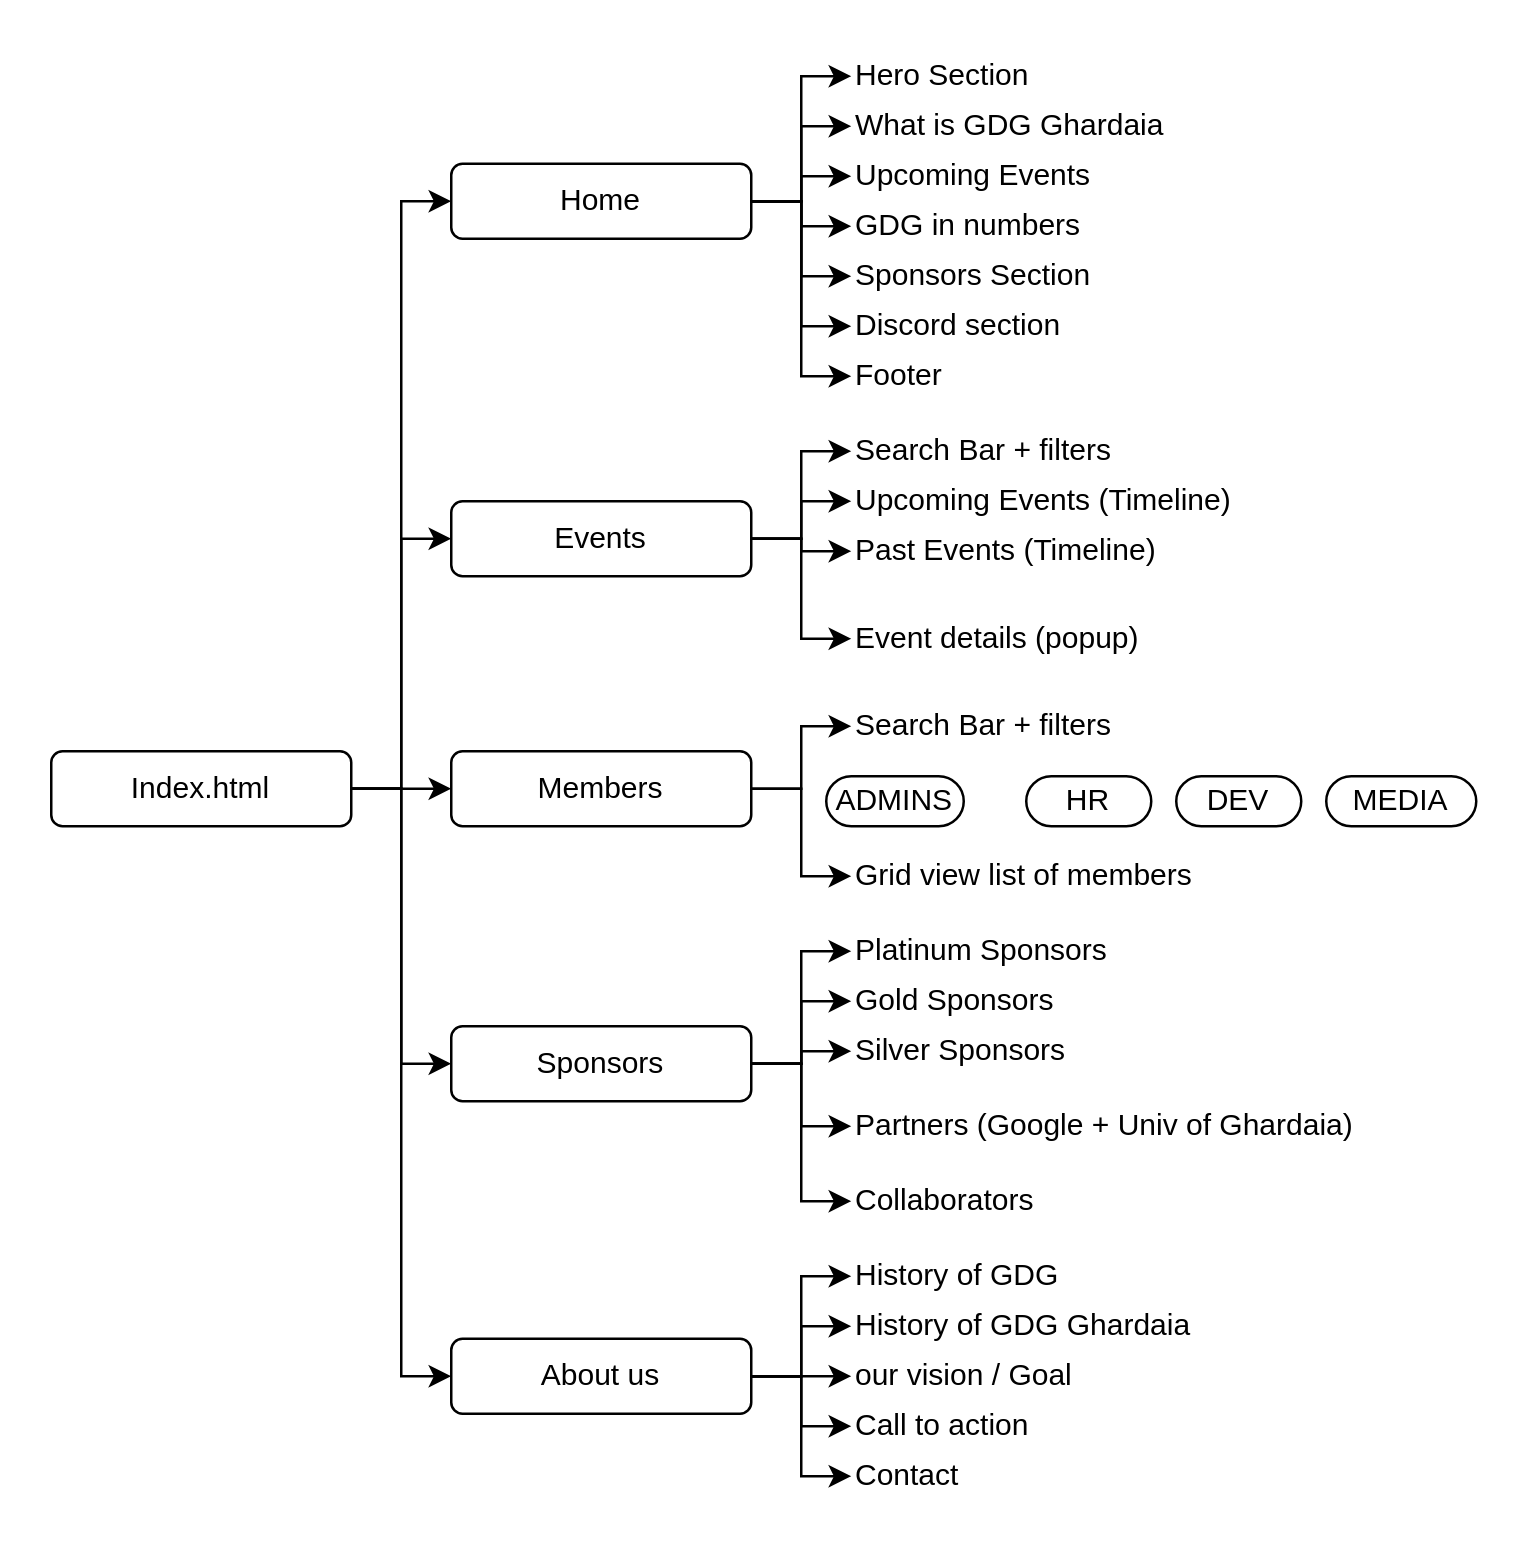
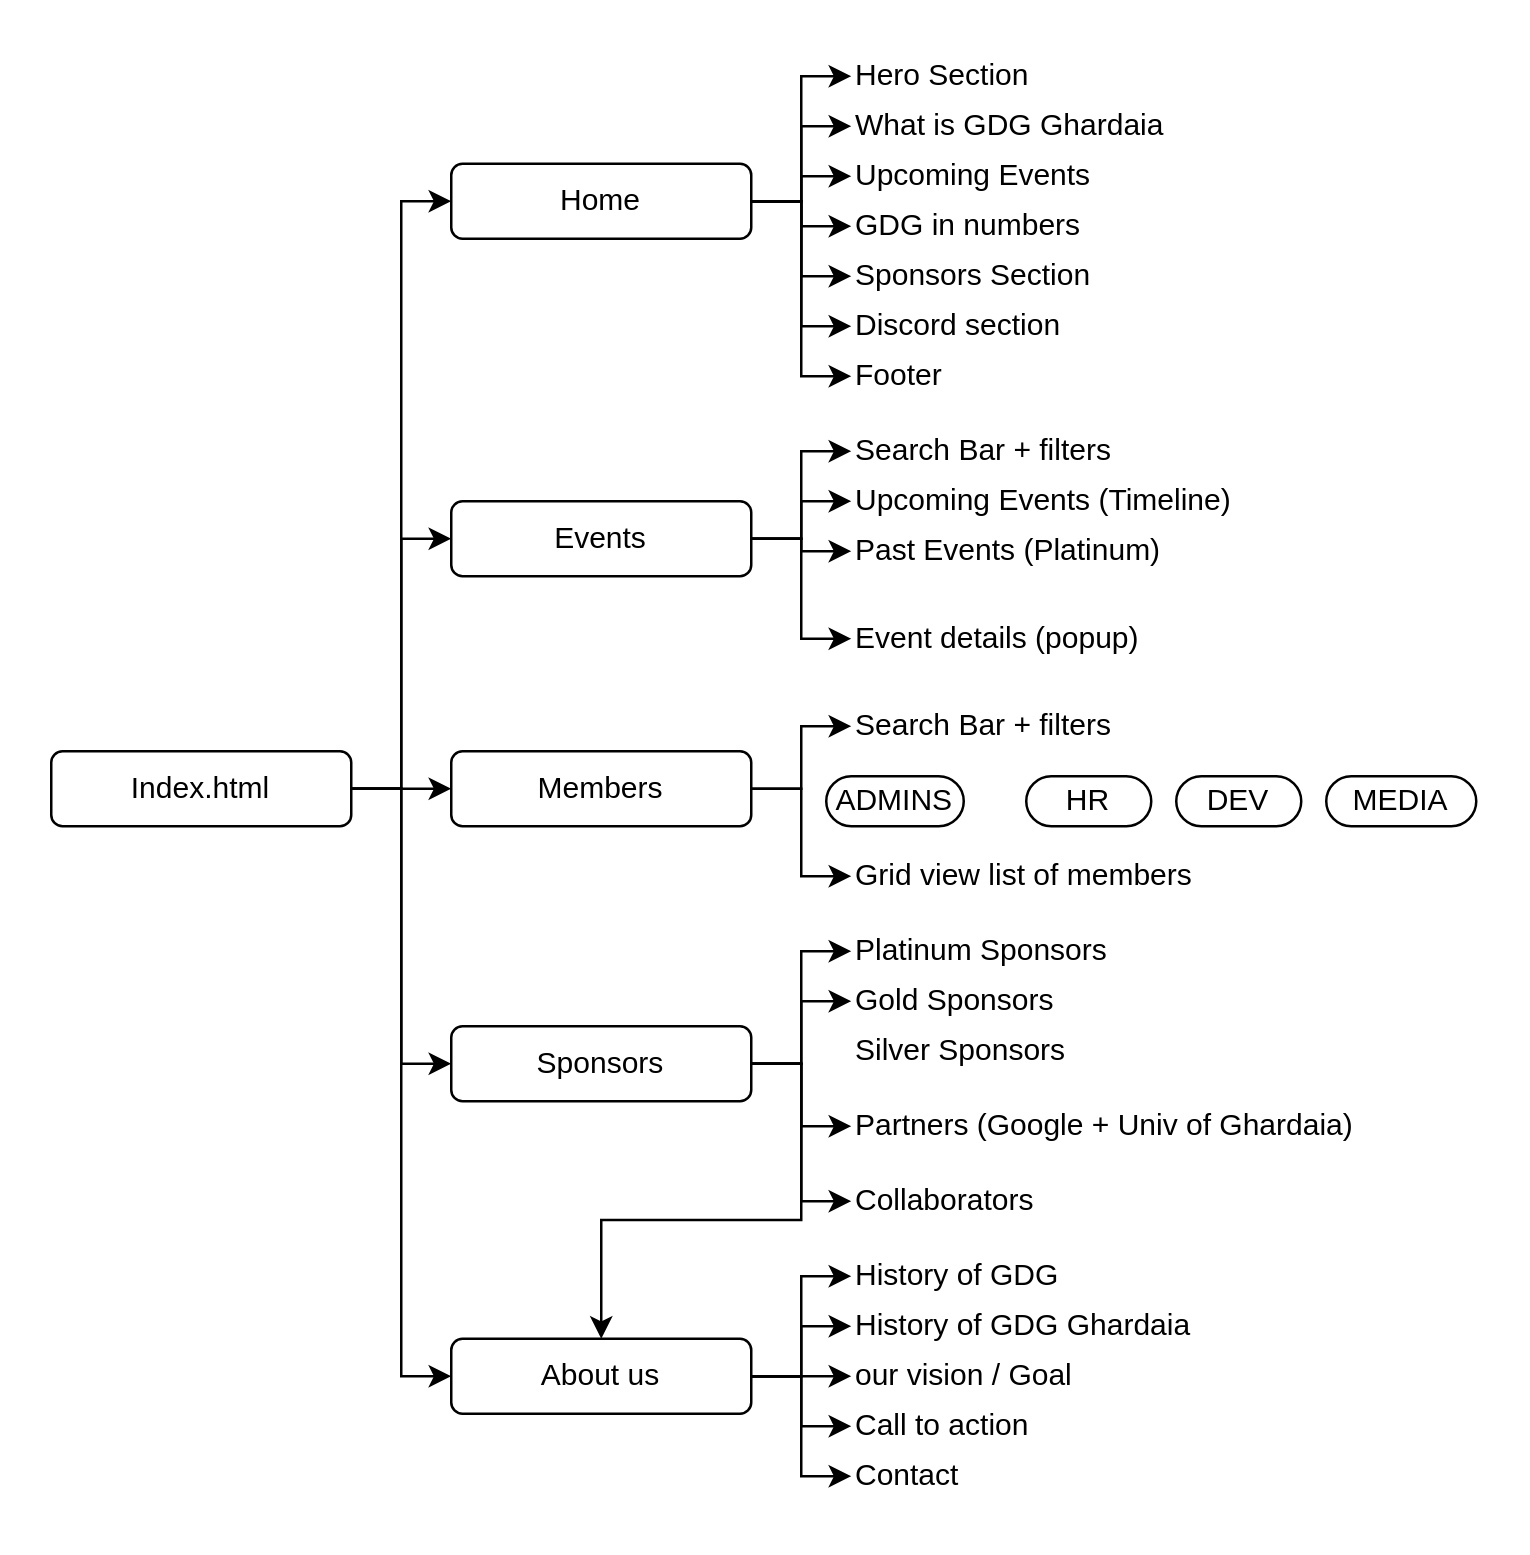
  <mxCell id="0" />
  <mxCell id="1" parent="0" />
  <mxCell id="2" style="edgeStyle=orthogonalEdgeStyle;rounded=0;orthogonalLoop=1;jettySize=auto;html=1;exitX=1;exitY=0.5;exitDx=0;exitDy=0;entryX=0;entryY=0.5;entryDx=0;entryDy=0;" edge="1" parent="1" source="7" target="15"><mxGeometry relative="1" as="geometry" /></mxCell>
  <mxCell id="3" style="edgeStyle=orthogonalEdgeStyle;rounded=0;orthogonalLoop=1;jettySize=auto;html=1;exitX=1;exitY=0.5;exitDx=0;exitDy=0;entryX=0;entryY=0.5;entryDx=0;entryDy=0;" edge="1" parent="1" source="7" target="20"><mxGeometry relative="1" as="geometry" /></mxCell>
  <mxCell id="4" style="edgeStyle=orthogonalEdgeStyle;rounded=0;orthogonalLoop=1;jettySize=auto;html=1;exitX=1;exitY=0.5;exitDx=0;exitDy=0;entryX=0;entryY=0.5;entryDx=0;entryDy=0;" edge="1" parent="1" source="7" target="23"><mxGeometry relative="1" as="geometry" /></mxCell>
  <mxCell id="5" style="edgeStyle=orthogonalEdgeStyle;rounded=0;orthogonalLoop=1;jettySize=auto;html=1;exitX=1;exitY=0.5;exitDx=0;exitDy=0;entryX=0;entryY=0.5;entryDx=0;entryDy=0;" edge="1" parent="1" source="7" target="29"><mxGeometry relative="1" as="geometry" /></mxCell>
  <mxCell id="6" style="edgeStyle=orthogonalEdgeStyle;rounded=0;orthogonalLoop=1;jettySize=auto;html=1;exitX=1;exitY=0.5;exitDx=0;exitDy=0;entryX=0;entryY=0.5;entryDx=0;entryDy=0;" edge="1" parent="1" source="7" target="35"><mxGeometry relative="1" as="geometry" /></mxCell>
  <mxCell id="7" value="Index.html" style="rounded=1;whiteSpace=wrap;html=1;" parent="1" vertex="1"><mxGeometry x="20" y="300" width="120" height="30" as="geometry" /></mxCell>
  <mxCell id="8" style="edgeStyle=orthogonalEdgeStyle;rounded=0;orthogonalLoop=1;jettySize=auto;html=1;exitX=1;exitY=0.5;exitDx=0;exitDy=0;entryX=0;entryY=0.5;entryDx=0;entryDy=0;" parent="1" source="15" target="36" edge="1"><mxGeometry relative="1" as="geometry" /></mxCell>
  <mxCell id="9" style="edgeStyle=orthogonalEdgeStyle;rounded=0;orthogonalLoop=1;jettySize=auto;html=1;exitX=1;exitY=0.5;exitDx=0;exitDy=0;entryX=0;entryY=0.5;entryDx=0;entryDy=0;" parent="1" source="15" target="37" edge="1"><mxGeometry relative="1" as="geometry" /></mxCell>
  <mxCell id="10" style="edgeStyle=orthogonalEdgeStyle;rounded=0;orthogonalLoop=1;jettySize=auto;html=1;exitX=1;exitY=0.5;exitDx=0;exitDy=0;entryX=0;entryY=0.5;entryDx=0;entryDy=0;" parent="1" source="15" target="40" edge="1"><mxGeometry relative="1" as="geometry" /></mxCell>
  <mxCell id="11" style="edgeStyle=orthogonalEdgeStyle;rounded=0;orthogonalLoop=1;jettySize=auto;html=1;exitX=1;exitY=0.5;exitDx=0;exitDy=0;entryX=0;entryY=0.5;entryDx=0;entryDy=0;" parent="1" source="15" target="38" edge="1"><mxGeometry relative="1" as="geometry" /></mxCell>
  <mxCell id="12" style="edgeStyle=orthogonalEdgeStyle;rounded=0;orthogonalLoop=1;jettySize=auto;html=1;exitX=1;exitY=0.5;exitDx=0;exitDy=0;entryX=0;entryY=0.5;entryDx=0;entryDy=0;" parent="1" source="15" target="39" edge="1"><mxGeometry relative="1" as="geometry" /></mxCell>
  <mxCell id="13" style="edgeStyle=orthogonalEdgeStyle;rounded=0;orthogonalLoop=1;jettySize=auto;html=1;exitX=1;exitY=0.5;exitDx=0;exitDy=0;entryX=0;entryY=0.5;entryDx=0;entryDy=0;" parent="1" source="15" target="41" edge="1"><mxGeometry relative="1" as="geometry" /></mxCell>
  <mxCell id="14" style="edgeStyle=orthogonalEdgeStyle;rounded=0;orthogonalLoop=1;jettySize=auto;html=1;exitX=1;exitY=0.5;exitDx=0;exitDy=0;entryX=0;entryY=0.5;entryDx=0;entryDy=0;" edge="1" parent="1" source="15" target="57"><mxGeometry relative="1" as="geometry" /></mxCell>
  <mxCell id="15" value="Home" style="rounded=1;whiteSpace=wrap;html=1;" parent="1" vertex="1"><mxGeometry x="180" y="65" width="120" height="30" as="geometry" /></mxCell>
  <mxCell id="16" style="edgeStyle=orthogonalEdgeStyle;rounded=0;orthogonalLoop=1;jettySize=auto;html=1;exitX=1;exitY=0.5;exitDx=0;exitDy=0;entryX=0;entryY=0.5;entryDx=0;entryDy=0;" parent="1" source="20" target="42" edge="1"><mxGeometry relative="1" as="geometry" /></mxCell>
  <mxCell id="17" style="edgeStyle=orthogonalEdgeStyle;rounded=0;orthogonalLoop=1;jettySize=auto;html=1;exitX=1;exitY=0.5;exitDx=0;exitDy=0;entryX=0;entryY=0.5;entryDx=0;entryDy=0;" parent="1" source="20" target="43" edge="1"><mxGeometry relative="1" as="geometry" /></mxCell>
  <mxCell id="18" style="edgeStyle=orthogonalEdgeStyle;rounded=0;orthogonalLoop=1;jettySize=auto;html=1;exitX=1;exitY=0.5;exitDx=0;exitDy=0;entryX=0;entryY=0.5;entryDx=0;entryDy=0;" parent="1" source="20" target="44" edge="1"><mxGeometry relative="1" as="geometry" /></mxCell>
  <mxCell id="19" style="edgeStyle=orthogonalEdgeStyle;rounded=0;orthogonalLoop=1;jettySize=auto;html=1;exitX=1;exitY=0.5;exitDx=0;exitDy=0;entryX=0;entryY=0.5;entryDx=0;entryDy=0;" parent="1" source="20" target="45" edge="1"><mxGeometry relative="1" as="geometry" /></mxCell>
  <mxCell id="20" value="Events" style="rounded=1;whiteSpace=wrap;html=1;" parent="1" vertex="1"><mxGeometry x="180" y="200" width="120" height="30" as="geometry" /></mxCell>
  <mxCell id="21" style="edgeStyle=orthogonalEdgeStyle;rounded=0;orthogonalLoop=1;jettySize=auto;html=1;exitX=1;exitY=0.5;exitDx=0;exitDy=0;entryX=0;entryY=0.5;entryDx=0;entryDy=0;" parent="1" source="23" target="46" edge="1"><mxGeometry relative="1" as="geometry" /></mxCell>
  <mxCell id="22" style="edgeStyle=orthogonalEdgeStyle;rounded=0;orthogonalLoop=1;jettySize=auto;html=1;exitX=1;exitY=0.5;exitDx=0;exitDy=0;entryX=0;entryY=0.5;entryDx=0;entryDy=0;" parent="1" source="23" target="47" edge="1"><mxGeometry relative="1" as="geometry" /></mxCell>
  <mxCell id="23" value="Members" style="rounded=1;whiteSpace=wrap;html=1;" parent="1" vertex="1"><mxGeometry x="180" y="300" width="120" height="30" as="geometry" /></mxCell>
  <mxCell id="24" style="edgeStyle=orthogonalEdgeStyle;rounded=0;orthogonalLoop=1;jettySize=auto;html=1;exitX=1;exitY=0.5;exitDx=0;exitDy=0;entryX=0;entryY=0.5;entryDx=0;entryDy=0;" parent="1" source="29" target="52" edge="1"><mxGeometry relative="1" as="geometry" /></mxCell>
  <mxCell id="25" style="edgeStyle=orthogonalEdgeStyle;rounded=0;orthogonalLoop=1;jettySize=auto;html=1;exitX=1;exitY=0.5;exitDx=0;exitDy=0;entryX=0;entryY=0.5;entryDx=0;entryDy=0;" parent="1" source="29" target="53" edge="1"><mxGeometry relative="1" as="geometry" /></mxCell>
- <mxCell id="26" style="edgeStyle=orthogonalEdgeStyle;rounded=0;orthogonalLoop=1;jettySize=auto;html=1;exitX=1;exitY=0.5;exitDx=0;exitDy=0;entryX=0;entryY=0.5;entryDx=0;entryDy=0;" parent="1" source="29" target="54" edge="1"><mxGeometry relative="1" as="geometry" /></mxCell>
+ <mxCell id="26" style="edgeStyle=orthogonalEdgeStyle;rounded=0;orthogonalLoop=1;jettySize=auto;html=1;exitX=1;exitY=0.5;exitDx=0;exitDy=0;" parent="1" source="29" target="35" edge="1"><mxGeometry relative="1" as="geometry" /></mxCell>
  <mxCell id="27" style="edgeStyle=orthogonalEdgeStyle;rounded=0;orthogonalLoop=1;jettySize=auto;html=1;exitX=1;exitY=0.5;exitDx=0;exitDy=0;entryX=0;entryY=0.5;entryDx=0;entryDy=0;" parent="1" source="29" target="55" edge="1"><mxGeometry relative="1" as="geometry" /></mxCell>
  <mxCell id="28" style="edgeStyle=orthogonalEdgeStyle;rounded=0;orthogonalLoop=1;jettySize=auto;html=1;exitX=1;exitY=0.5;exitDx=0;exitDy=0;entryX=0;entryY=0.5;entryDx=0;entryDy=0;" parent="1" source="29" target="56" edge="1"><mxGeometry relative="1" as="geometry" /></mxCell>
  <mxCell id="29" value="Sponsors" style="rounded=1;whiteSpace=wrap;html=1;" parent="1" vertex="1"><mxGeometry x="180" y="410" width="120" height="30" as="geometry" /></mxCell>
  <mxCell id="30" style="edgeStyle=orthogonalEdgeStyle;rounded=0;orthogonalLoop=1;jettySize=auto;html=1;exitX=1;exitY=0.5;exitDx=0;exitDy=0;entryX=0;entryY=0.5;entryDx=0;entryDy=0;" edge="1" parent="1" source="35" target="58"><mxGeometry relative="1" as="geometry" /></mxCell>
  <mxCell id="31" style="edgeStyle=orthogonalEdgeStyle;rounded=0;orthogonalLoop=1;jettySize=auto;html=1;exitX=1;exitY=0.5;exitDx=0;exitDy=0;entryX=0;entryY=0.5;entryDx=0;entryDy=0;" edge="1" parent="1" source="35" target="59"><mxGeometry relative="1" as="geometry" /></mxCell>
  <mxCell id="32" style="edgeStyle=orthogonalEdgeStyle;rounded=0;orthogonalLoop=1;jettySize=auto;html=1;exitX=1;exitY=0.5;exitDx=0;exitDy=0;entryX=0;entryY=0.5;entryDx=0;entryDy=0;" edge="1" parent="1" source="35" target="60"><mxGeometry relative="1" as="geometry" /></mxCell>
  <mxCell id="33" style="edgeStyle=orthogonalEdgeStyle;rounded=0;orthogonalLoop=1;jettySize=auto;html=1;exitX=1;exitY=0.5;exitDx=0;exitDy=0;entryX=0;entryY=0.5;entryDx=0;entryDy=0;" edge="1" parent="1" source="35" target="61"><mxGeometry relative="1" as="geometry" /></mxCell>
  <mxCell id="34" style="edgeStyle=orthogonalEdgeStyle;rounded=0;orthogonalLoop=1;jettySize=auto;html=1;exitX=1;exitY=0.5;exitDx=0;exitDy=0;entryX=0;entryY=0.5;entryDx=0;entryDy=0;" edge="1" parent="1" source="35" target="62"><mxGeometry relative="1" as="geometry" /></mxCell>
  <mxCell id="35" value="About us" style="rounded=1;whiteSpace=wrap;html=1;" parent="1" vertex="1"><mxGeometry x="180" y="535" width="120" height="30" as="geometry" /></mxCell>
  <mxCell id="36" value="Hero Section" style="text;html=1;align=left;verticalAlign=middle;whiteSpace=wrap;rounded=0;" parent="1" vertex="1"><mxGeometry x="340" y="20" width="130" height="20" as="geometry" /></mxCell>
  <mxCell id="37" value="What is GDG Ghardaia" style="text;html=1;align=left;verticalAlign=middle;whiteSpace=wrap;rounded=0;" parent="1" vertex="1"><mxGeometry x="340" y="40" width="130" height="20" as="geometry" /></mxCell>
  <mxCell id="38" value="GDG in numbers" style="text;html=1;align=left;verticalAlign=middle;whiteSpace=wrap;rounded=0;" parent="1" vertex="1"><mxGeometry x="340" y="80" width="130" height="20" as="geometry" /></mxCell>
  <mxCell id="39" value="Sponsors Section" style="text;html=1;align=left;verticalAlign=middle;whiteSpace=wrap;rounded=0;" parent="1" vertex="1"><mxGeometry x="340" y="100" width="130" height="20" as="geometry" /></mxCell>
  <mxCell id="40" value="Upcoming Events" style="text;html=1;align=left;verticalAlign=middle;whiteSpace=wrap;rounded=0;" parent="1" vertex="1"><mxGeometry x="340" y="60" width="130" height="20" as="geometry" /></mxCell>
  <mxCell id="41" value="Discord section" style="text;html=1;align=left;verticalAlign=middle;whiteSpace=wrap;rounded=0;" parent="1" vertex="1"><mxGeometry x="340" y="120" width="130" height="20" as="geometry" /></mxCell>
  <mxCell id="42" value="Search Bar + filters" style="text;html=1;align=left;verticalAlign=middle;whiteSpace=wrap;rounded=0;" parent="1" vertex="1"><mxGeometry x="340" y="170" width="160" height="20" as="geometry" /></mxCell>
  <mxCell id="43" value="Upcoming Events (Timeline)" style="text;html=1;align=left;verticalAlign=middle;whiteSpace=wrap;rounded=0;" parent="1" vertex="1"><mxGeometry x="340" y="190" width="160" height="20" as="geometry" /></mxCell>
- <mxCell id="44" value="Past Events (Timeline)" style="text;html=1;align=left;verticalAlign=middle;whiteSpace=wrap;rounded=0;" parent="1" vertex="1"><mxGeometry x="340" y="210" width="160" height="20" as="geometry" /></mxCell>
+ <mxCell id="44" value="Past Events (Platinum)" style="text;html=1;align=left;verticalAlign=middle;whiteSpace=wrap;rounded=0;" parent="1" vertex="1"><mxGeometry x="340" y="210" width="160" height="20" as="geometry" /></mxCell>
  <mxCell id="45" value="Event details (popup)" style="text;html=1;align=left;verticalAlign=middle;whiteSpace=wrap;rounded=0;" parent="1" vertex="1"><mxGeometry x="340" y="245" width="160" height="20" as="geometry" /></mxCell>
  <mxCell id="46" value="Search Bar + filters" style="text;html=1;align=left;verticalAlign=middle;whiteSpace=wrap;rounded=0;" parent="1" vertex="1"><mxGeometry x="340" y="280" width="160" height="20" as="geometry" /></mxCell>
  <mxCell id="47" value="Grid view list of members" style="text;html=1;align=left;verticalAlign=middle;whiteSpace=wrap;rounded=0;" parent="1" vertex="1"><mxGeometry x="340" y="340" width="160" height="20" as="geometry" /></mxCell>
  <mxCell id="48" value="ADMINS" style="rounded=1;whiteSpace=wrap;html=1;arcSize=50;" parent="1" vertex="1"><mxGeometry x="330" y="310" width="55" height="20" as="geometry" /></mxCell>
  <mxCell id="49" value="HR" style="rounded=1;whiteSpace=wrap;html=1;arcSize=50;" parent="1" vertex="1"><mxGeometry x="410" y="310" width="50" height="20" as="geometry" /></mxCell>
  <mxCell id="50" value="DEV" style="rounded=1;whiteSpace=wrap;html=1;arcSize=50;" parent="1" vertex="1"><mxGeometry x="470" y="310" width="50" height="20" as="geometry" /></mxCell>
  <mxCell id="51" value="MEDIA" style="rounded=1;whiteSpace=wrap;html=1;arcSize=50;" parent="1" vertex="1"><mxGeometry x="530" y="310" width="60" height="20" as="geometry" /></mxCell>
  <mxCell id="52" value="Platinum Sponsors" style="text;html=1;align=left;verticalAlign=middle;whiteSpace=wrap;rounded=0;" parent="1" vertex="1"><mxGeometry x="340" y="370" width="160" height="20" as="geometry" /></mxCell>
  <mxCell id="53" value="Gold Sponsors" style="text;html=1;align=left;verticalAlign=middle;whiteSpace=wrap;rounded=0;" parent="1" vertex="1"><mxGeometry x="340" y="390" width="160" height="20" as="geometry" /></mxCell>
  <mxCell id="54" value="Silver Sponsors" style="text;html=1;align=left;verticalAlign=middle;whiteSpace=wrap;rounded=0;" parent="1" vertex="1"><mxGeometry x="340" y="410" width="160" height="20" as="geometry" /></mxCell>
  <mxCell id="55" value="Partners (Google + Univ of Ghardaia)" style="text;html=1;align=left;verticalAlign=middle;whiteSpace=wrap;rounded=0;" parent="1" vertex="1"><mxGeometry x="340" y="440" width="210" height="20" as="geometry" /></mxCell>
  <mxCell id="56" value="Collaborators" style="text;html=1;align=left;verticalAlign=middle;whiteSpace=wrap;rounded=0;" parent="1" vertex="1"><mxGeometry x="340" y="470" width="210" height="20" as="geometry" /></mxCell>
  <mxCell id="57" value="Footer" style="text;html=1;align=left;verticalAlign=middle;whiteSpace=wrap;rounded=0;" parent="1" vertex="1"><mxGeometry x="340" y="140" width="130" height="20" as="geometry" /></mxCell>
  <mxCell id="58" value="History of GDG" style="text;html=1;align=left;verticalAlign=middle;whiteSpace=wrap;rounded=0;" parent="1" vertex="1"><mxGeometry x="340" y="500" width="210" height="20" as="geometry" /></mxCell>
  <mxCell id="59" value="History of GDG Ghardaia" style="text;html=1;align=left;verticalAlign=middle;whiteSpace=wrap;rounded=0;" parent="1" vertex="1"><mxGeometry x="340" y="520" width="210" height="20" as="geometry" /></mxCell>
  <mxCell id="60" value="our vision / Goal" style="text;html=1;align=left;verticalAlign=middle;whiteSpace=wrap;rounded=0;" parent="1" vertex="1"><mxGeometry x="340" y="540" width="210" height="20" as="geometry" /></mxCell>
  <mxCell id="61" value="Call to action" style="text;html=1;align=left;verticalAlign=middle;whiteSpace=wrap;rounded=0;" parent="1" vertex="1"><mxGeometry x="340" y="560" width="210" height="20" as="geometry" /></mxCell>
  <mxCell id="62" value="Contact" style="text;html=1;align=left;verticalAlign=middle;whiteSpace=wrap;rounded=0;" parent="1" vertex="1"><mxGeometry x="340" y="580" width="210" height="20" as="geometry" /></mxCell>
